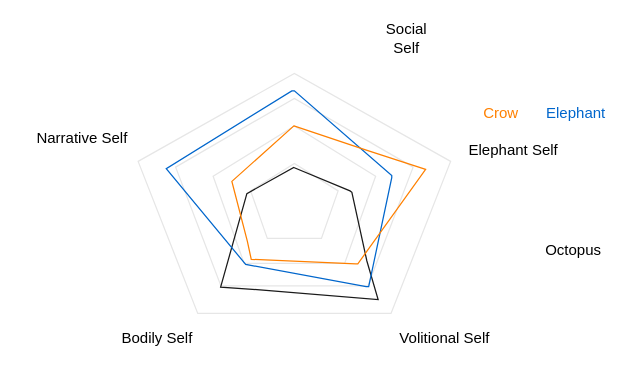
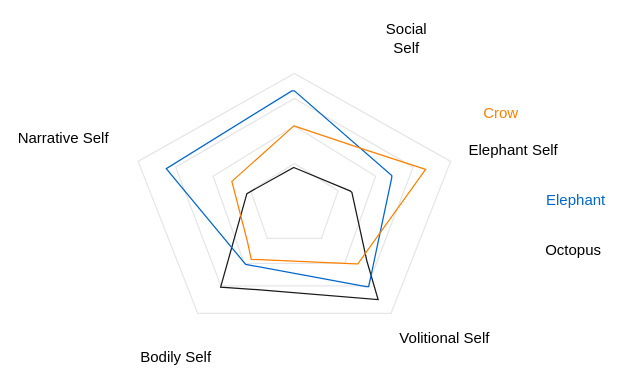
  <mxCell id="0" />
  <mxCell id="1" parent="0" />
  <mxCell id="2" value="" style="whiteSpace=wrap;html=1;shape=mxgraph.basic.pentagon;strokeColor=#E6E6E6;" vertex="1" parent="1"><mxGeometry x="110" y="58" width="250" height="192" as="geometry" /></mxCell>
  <mxCell id="3" value="" style="whiteSpace=wrap;html=1;shape=mxgraph.basic.pentagon;strokeColor=#E6E6E6;" vertex="1" parent="1"><mxGeometry x="140" y="78" width="190" height="150" as="geometry" /></mxCell>
  <mxCell id="4" value="" style="whiteSpace=wrap;html=1;shape=mxgraph.basic.pentagon;strokeColor=#E6E6E6;" vertex="1" parent="1"><mxGeometry x="170" y="100" width="130" height="110" as="geometry" /></mxCell>
  <mxCell id="5" value="" style="whiteSpace=wrap;html=1;shape=mxgraph.basic.pentagon;fillColor=#FFFFFF;strokeColor=#E6E6E6;" vertex="1" parent="1"><mxGeometry x="200" y="130" width="70" height="60" as="geometry" /></mxCell>
  <mxCell id="6" value="Social Self" style="text;html=1;strokeColor=none;fillColor=none;align=center;verticalAlign=middle;whiteSpace=wrap;rounded=0;" vertex="1" parent="1"><mxGeometry x="305" y="20" width="40" height="20" as="geometry" /></mxCell>
- <mxCell id="7" value="Bodily Self" style="text;html=1;align=center;verticalAlign=middle;resizable=0;points=[];autosize=1;" vertex="1" parent="1"><mxGeometry x="90" y="260" width="70" height="20" as="geometry" /></mxCell>
- <mxCell id="8" value="Narrative Self" style="text;html=1;align=center;verticalAlign=middle;resizable=0;points=[];autosize=1;" vertex="1" parent="1"><mxGeometry x="20" y="100" width="90" height="20" as="geometry" /></mxCell>
+ <mxCell id="7" value="Bodily Self" style="text;html=1;align=center;verticalAlign=middle;resizable=0;points=[];autosize=1;" vertex="1" parent="1"><mxGeometry x="105" y="275" width="70" height="20" as="geometry" /></mxCell>
+ <mxCell id="8" value="Narrative Self" style="text;html=1;align=center;verticalAlign=middle;resizable=0;points=[];autosize=1;" vertex="1" parent="1"><mxGeometry x="5" y="100" width="90" height="20" as="geometry" /></mxCell>
  <mxCell id="9" value="Volitional Self" style="text;html=1;align=center;verticalAlign=middle;resizable=0;points=[];autosize=1;" vertex="1" parent="1"><mxGeometry x="310" y="260" width="90" height="20" as="geometry" /></mxCell>
  <mxCell id="10" value="Elephant Self" style="text;html=1;align=center;verticalAlign=middle;resizable=0;points=[];autosize=1;" vertex="1" parent="1"><mxGeometry x="360" y="110" width="100" height="20" as="geometry" /></mxCell>
- <mxCell id="11" value="&lt;font color=&quot;#0066cc&quot;&gt;Elephant&lt;/font&gt;" style="text;html=1;align=center;verticalAlign=middle;resizable=0;points=[];autosize=1;" vertex="1" parent="1"><mxGeometry x="430" y="80" width="60" height="20" as="geometry" /></mxCell>
+ <mxCell id="11" value="&lt;font color=&quot;#0066cc&quot;&gt;Elephant&lt;/font&gt;" style="text;html=1;align=center;verticalAlign=middle;resizable=0;points=[];autosize=1;" vertex="1" parent="1"><mxGeometry x="430" y="150" width="60" height="20" as="geometry" /></mxCell>
  <mxCell id="12" value="&lt;font color=&quot;#ff8000&quot;&gt;Crow&lt;/font&gt;" style="text;html=1;align=center;verticalAlign=middle;resizable=0;points=[];autosize=1;" vertex="1" parent="1"><mxGeometry x="380" y="80" width="40" height="20" as="geometry" /></mxCell>
  <mxCell id="13" value="Octopus" style="text;html=1;align=center;verticalAlign=middle;resizable=0;points=[];autosize=1;" vertex="1" parent="1"><mxGeometry x="428" y="190" width="60" height="20" as="geometry" /></mxCell>
  <mxCell id="14" value="" style="verticalLabelPosition=bottom;verticalAlign=top;html=1;shape=mxgraph.basic.polygon;polyCoords=[[0.43,0.03],[0.73,0.2],[0.74,0.21],[0.82,0.71],[0.88,0.99],[0.25,0.92],[0.04,0.9],[0.18,0.22]];polyline=0;strokeColor=#1A1A1A;fillColor=none;" vertex="1" parent="1"><mxGeometry x="170" y="130" width="150" height="110" as="geometry" /></mxCell>
  <mxCell id="15" value="" style="verticalLabelPosition=bottom;verticalAlign=top;html=1;shape=mxgraph.basic.polygon;polyCoords=[[0.49,0],[0.5,0],[0.88,0.38],[0.88,0.39],[0.79,0.88],[0.78,0.88],[0.31,0.78],[0,0.35]];polyline=0;fillColor=none;strokeColor=#0066CC;" vertex="1" parent="1"><mxGeometry x="132.5" y="72" width="205" height="178" as="geometry" /></mxCell>
  <mxCell id="16" value="" style="verticalLabelPosition=bottom;verticalAlign=top;html=1;shape=mxgraph.basic.polygon;polyCoords=[[0.32,0],[0.69,0.16],[1,0.29],[0.65,0.92],[0.64,0.92],[0.1,0.89],[0.08,0.77],[0,0.37]];polyline=0;fillColor=none;strokeColor=#FF8000;" vertex="1" parent="1"><mxGeometry x="185" y="100" width="155" height="120" as="geometry" /></mxCell>
